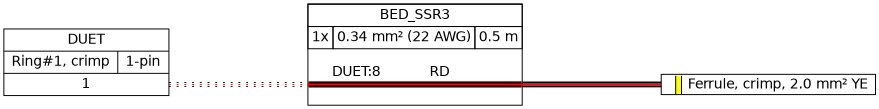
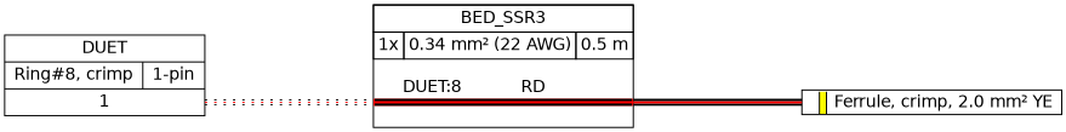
  graph {
    bgcolor=white
    fontname="DejaVu Sans"
    nodesep=0.33
    rankdir=LR
    ranksep=2
    node [fillcolor=white fontname="DejaVu Sans" style=filled margin=0]
    edge [color="#000000:#ff0000:#000000" fontname="DejaVu Sans"]
-   n1 [label="DUET|{Ring#1, crimp|1-pin}|{{<p1r>1}}" shape=record margin=""]
+   n1 [label="DUET|{Ring#8, crimp|1-pin}|{{<p1r>1}}" shape=record margin=""]
    n2 [label=<<table border="0" cellspacing="0" cellpadding="0"><tr><td><table border="0" cellspacing="0" cellpadding="3" cellborder="1"><tr><td colspan="3">BED_SSR3</td></tr><tr><td>1x</td><td>0.34 mm² (22 AWG)</td><td>0.5 m</td></tr></table></td></tr><tr><td>&nbsp;</td></tr><tr><td><table border="0" cellspacing="0" cellborder="0"><tr><td>DUET:8</td><td>RD</td><td></td></tr><tr><td colspan="3" cellpadding="0" height="6" bgcolor="#ff0000" border="2" sides="tb" port="w1"></td></tr><tr><td>&nbsp;</td></tr></table></td></tr></table>> shape=box style=""]
    n3 [label=<                  <TABLE BORDER="1" CELLBORDER="0" CELLSPACING="0" CELLPADDING="2"><TR>                 <TD PORT="p1l">  </TD>                 <TD BGCOLOR="#FFFF00" BORDER="1" SIDES="LR" WIDTH="4"></TD>                 <TD PORT="p1r"> Ferrule, crimp, 2.0 mm² YE </TD>                 </TR></TABLE>                   > orientation=0 shape=none]
    n1 -- n2 [headport="w1:w" style=dotted tailport="p1r:e"]
    n2 -- n3 [headport=w style=bold tailport="w1:e"]
  }
